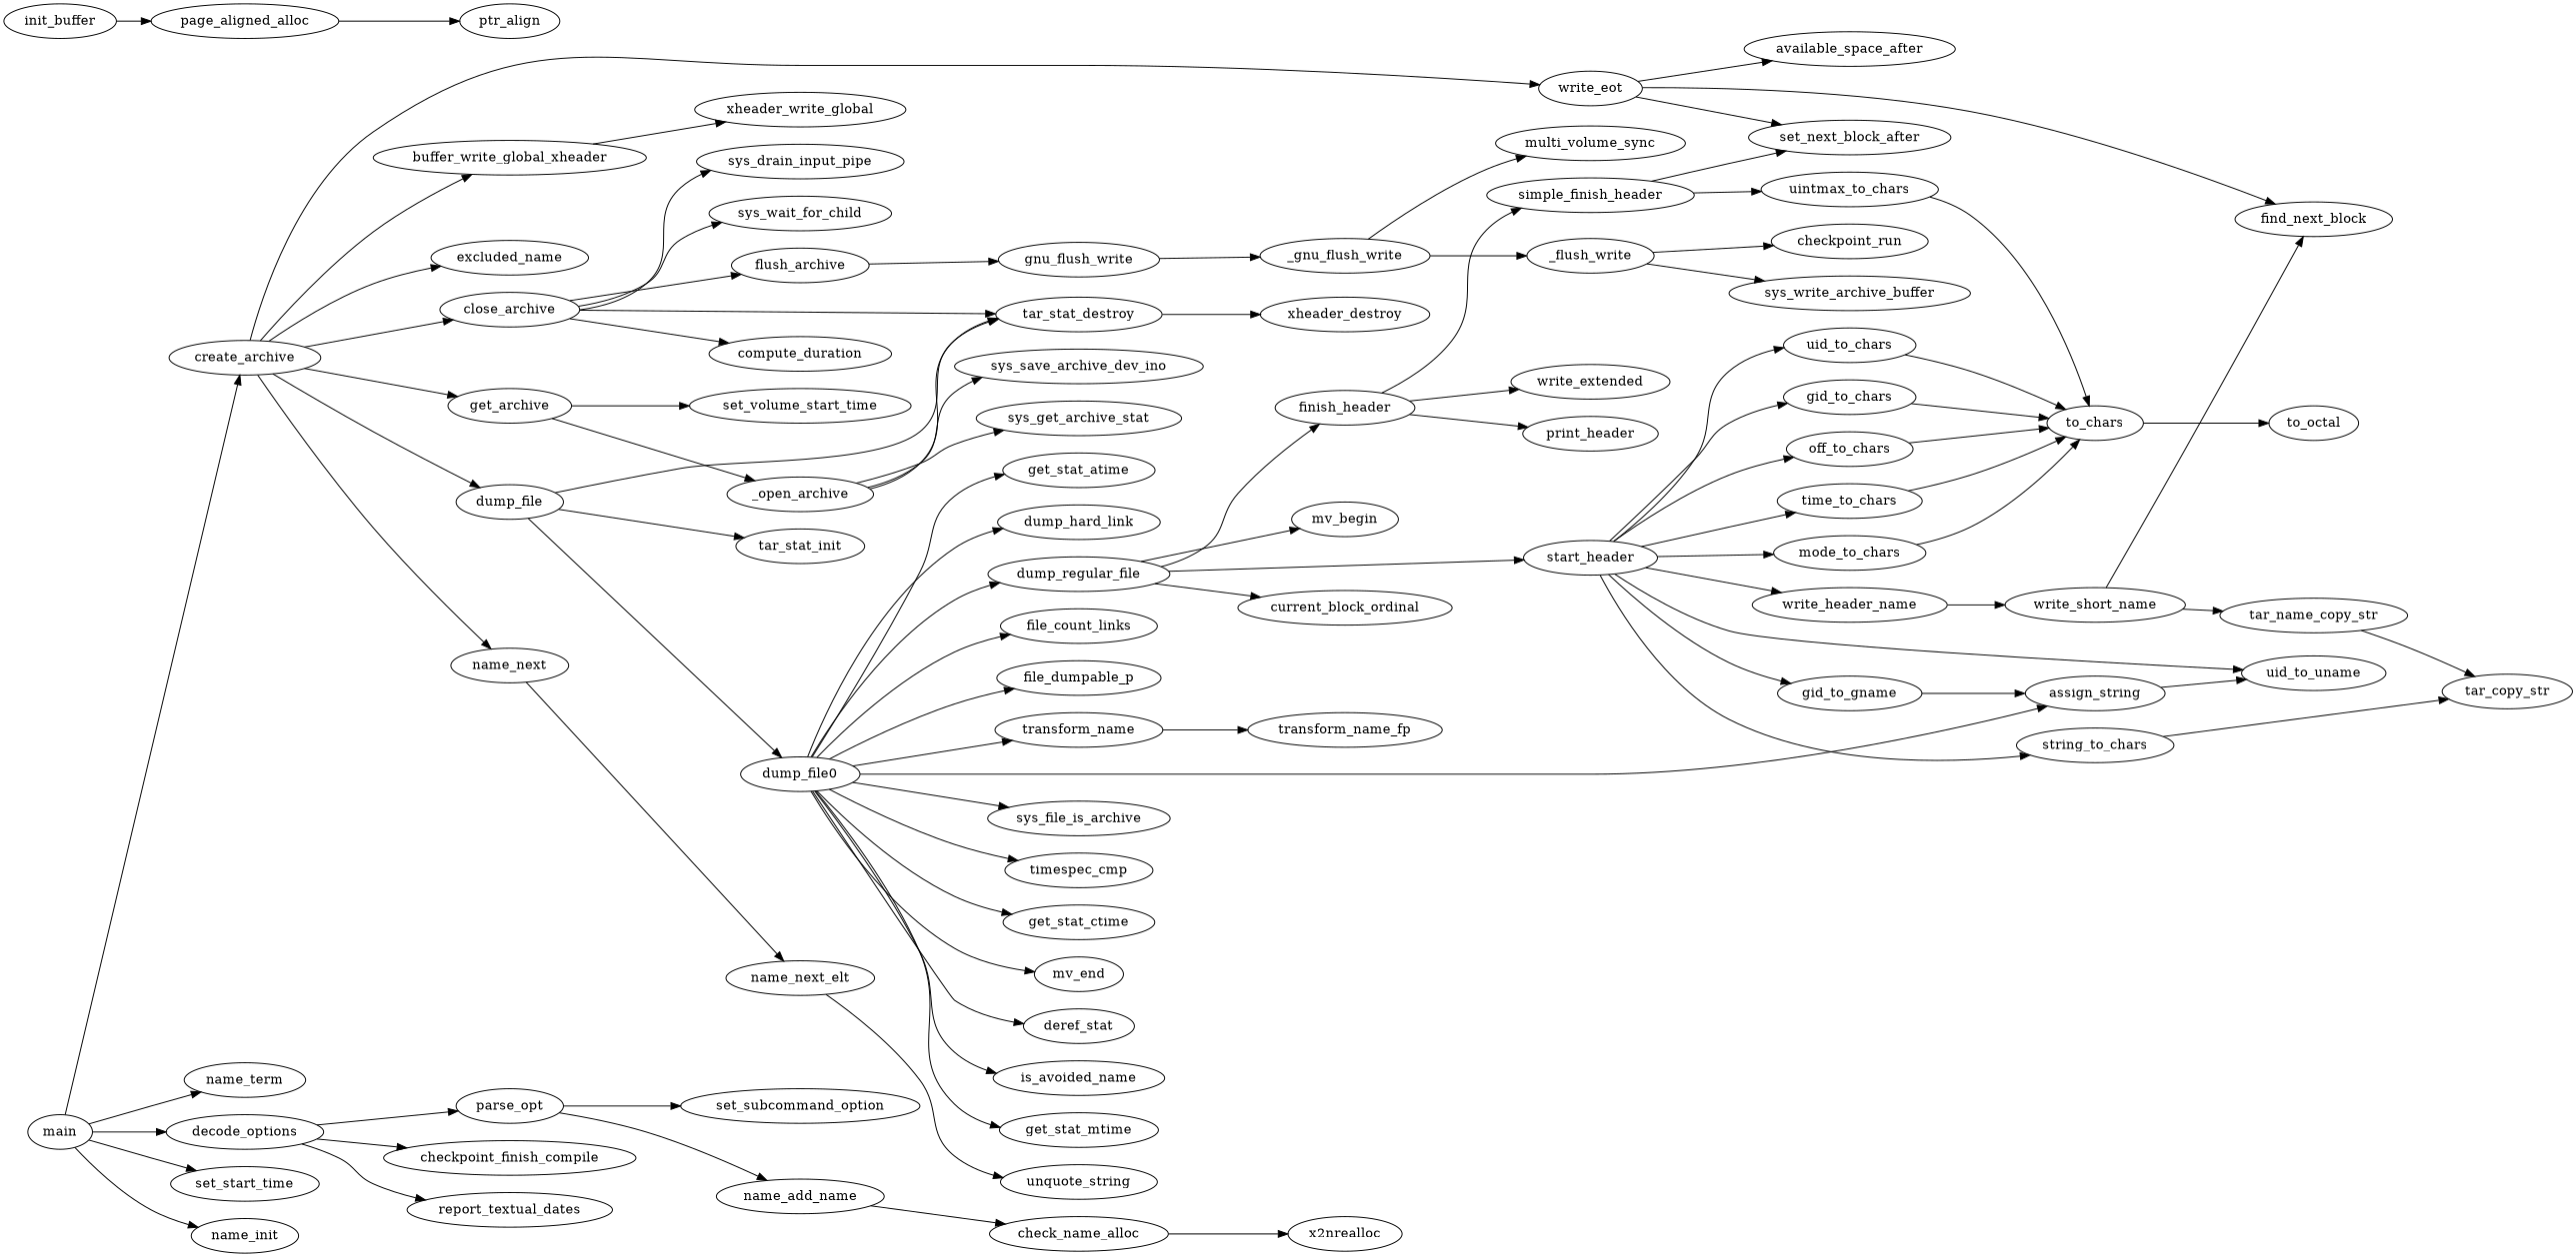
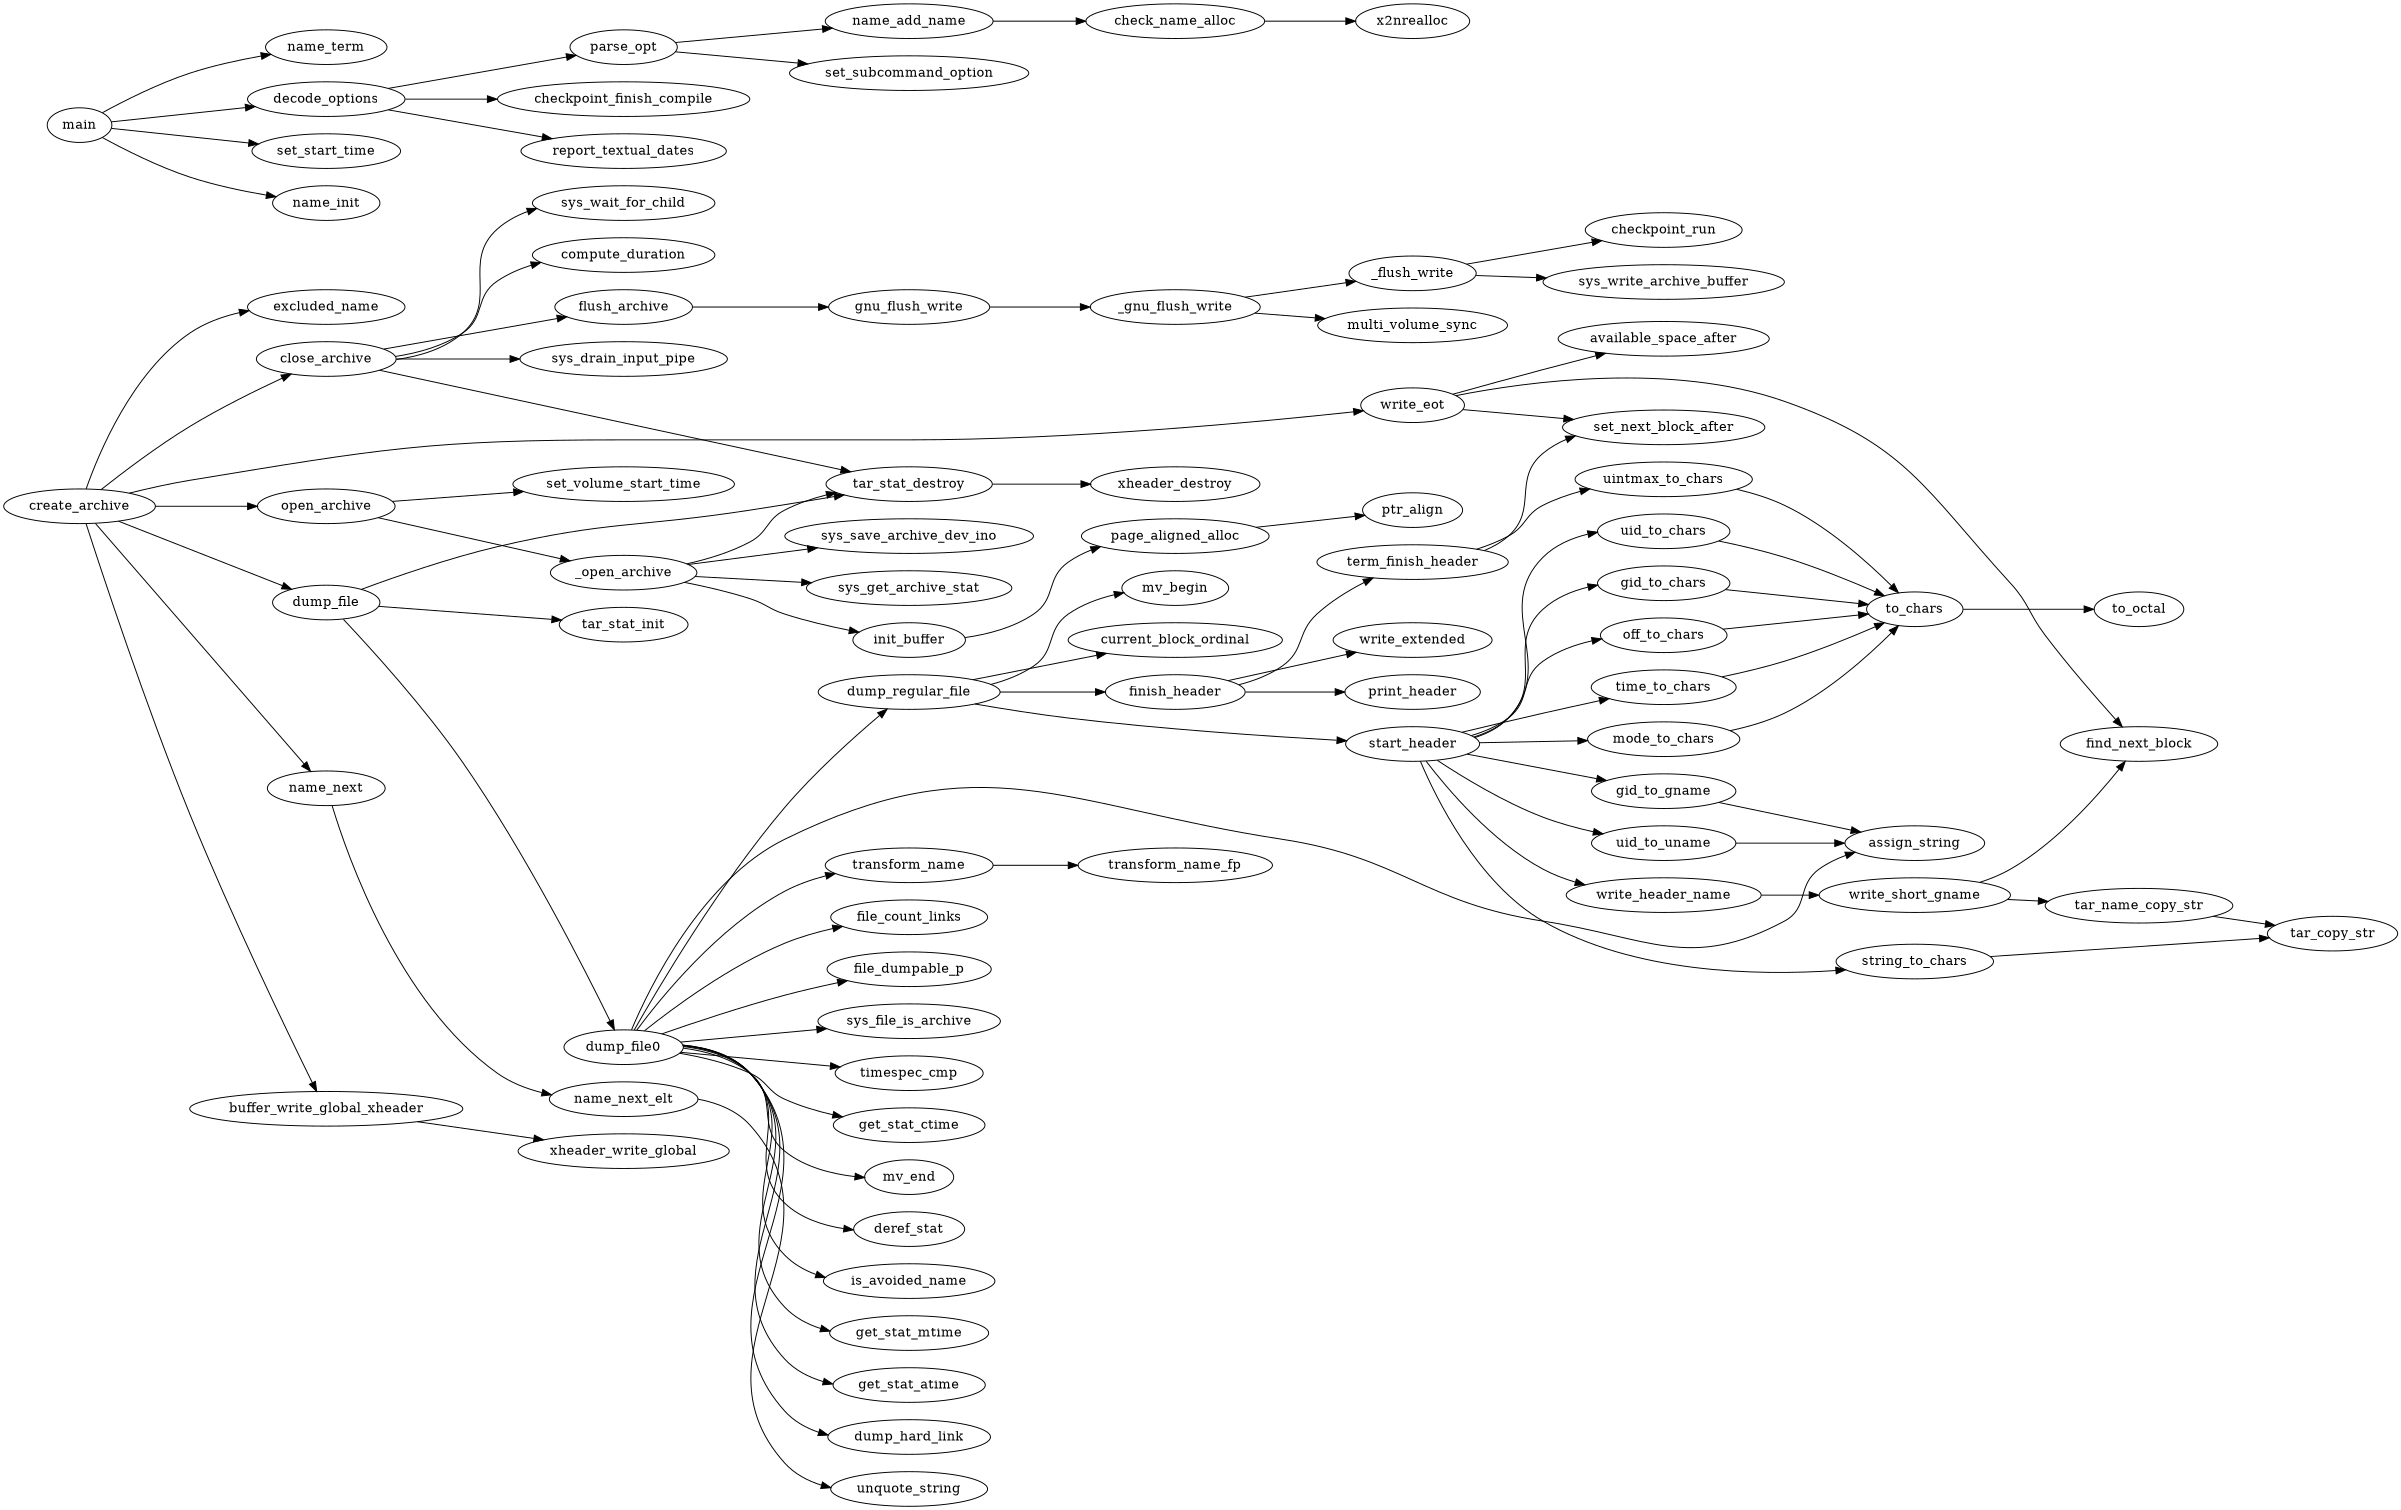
  strict digraph {
    rankdir=LR
    create_archive
    excluded_name
    close_archive
    write_eot
-   open_archive [label=get_archive]
+   open_archive
    name_next
    dump_file
    buffer_write_global_xheader
    tar_stat_destroy
    compute_duration
    sys_drain_input_pipe
    flush_archive
    sys_wait_for_child
    available_space_after
    find_next_block
    set_next_block_after
    set_volume_start_time
    _open_archive
    name_next_elt
    tar_stat_init
    dump_file0
    xheader_write_global
    xheader_destroy
    gnu_flush_write
    init_buffer
    sys_save_archive_dev_ino
    sys_get_archive_stat
    unquote_string
    assign_string
    dump_regular_file
    transform_name
    file_count_links
    file_dumpable_p
    sys_file_is_archive
    timespec_cmp
    get_stat_ctime
    mv_end
    deref_stat
    is_avoided_name
    get_stat_mtime
    get_stat_atime
    dump_hard_link
    uintmax_to_chars
    to_chars
    to_octal
    _gnu_flush_write
    string_to_chars
    tar_copy_str
    start_header
    write_header_name
    off_to_chars
    time_to_chars
    mode_to_chars
    uid_to_chars
    uid_to_uname
    gid_to_chars
    gid_to_gname
-   write_short_name
+   write_short_name [label=write_short_gname]
    tar_name_copy_str
    main
    name_term
    decode_options
    set_start_time
    name_init
    parse_opt
    checkpoint_finish_compile
    report_textual_dates
    name_add_name
    set_subcommand_option
    _flush_write
    multi_volume_sync
    checkpoint_run
    sys_write_archive_buffer
    current_block_ordinal
    finish_header
    mv_begin
    write_extended
    print_header
-   simple_finish_header
+   simple_finish_header [label=term_finish_header]
    page_aligned_alloc
    ptr_align
    check_name_alloc
    x2nrealloc
    transform_name_fp
    create_archive -> excluded_name
    create_archive -> close_archive
    create_archive -> write_eot
    create_archive -> open_archive
    create_archive -> name_next
    create_archive -> dump_file
    create_archive -> buffer_write_global_xheader
    close_archive -> tar_stat_destroy
    close_archive -> compute_duration
    close_archive -> sys_drain_input_pipe
    close_archive -> flush_archive
    close_archive -> sys_wait_for_child
    write_eot -> available_space_after
    write_eot -> find_next_block
    write_eot -> set_next_block_after
    open_archive -> set_volume_start_time
    open_archive -> _open_archive
    name_next -> name_next_elt
    dump_file -> tar_stat_destroy
    dump_file -> tar_stat_init
    dump_file -> dump_file0
    buffer_write_global_xheader -> xheader_write_global
    tar_stat_destroy -> xheader_destroy
    flush_archive -> gnu_flush_write
    _open_archive -> tar_stat_destroy
+   _open_archive -> init_buffer
    _open_archive -> sys_save_archive_dev_ino
    _open_archive -> sys_get_archive_stat
    name_next_elt -> unquote_string
    dump_file0 -> assign_string
    dump_file0 -> dump_regular_file
    dump_file0 -> transform_name
    dump_file0 -> file_count_links
    dump_file0 -> file_dumpable_p
    dump_file0 -> sys_file_is_archive
    dump_file0 -> timespec_cmp
    dump_file0 -> get_stat_ctime
    dump_file0 -> mv_end
    dump_file0 -> deref_stat
    dump_file0 -> is_avoided_name
    dump_file0 -> get_stat_mtime
    dump_file0 -> get_stat_atime
    dump_file0 -> dump_hard_link
    gnu_flush_write -> _gnu_flush_write
    init_buffer -> page_aligned_alloc
    dump_regular_file -> start_header
    dump_regular_file -> current_block_ordinal
    dump_regular_file -> finish_header
    dump_regular_file -> mv_begin
    transform_name -> transform_name_fp
    uintmax_to_chars -> to_chars
    to_chars -> to_octal
    _gnu_flush_write -> _flush_write
    _gnu_flush_write -> multi_volume_sync
    string_to_chars -> tar_copy_str
    start_header -> string_to_chars
    start_header -> write_header_name
    start_header -> off_to_chars
    start_header -> time_to_chars
    start_header -> mode_to_chars
    start_header -> uid_to_chars
    start_header -> uid_to_uname
    start_header -> gid_to_chars
    start_header -> gid_to_gname
    write_header_name -> write_short_name
    off_to_chars -> to_chars
    time_to_chars -> to_chars
    mode_to_chars -> to_chars
    uid_to_chars -> to_chars
-   assign_string -> uid_to_uname
+   uid_to_uname -> assign_string
    gid_to_chars -> to_chars
    gid_to_gname -> assign_string
    write_short_name -> find_next_block
    write_short_name -> tar_name_copy_str
    tar_name_copy_str -> tar_copy_str
-   main -> create_archive
    main -> name_term
    main -> decode_options
    main -> set_start_time
    main -> name_init
    decode_options -> parse_opt
    decode_options -> checkpoint_finish_compile
    decode_options -> report_textual_dates
    parse_opt -> name_add_name
    parse_opt -> set_subcommand_option
    name_add_name -> check_name_alloc
    _flush_write -> checkpoint_run
    _flush_write -> sys_write_archive_buffer
    finish_header -> write_extended
    finish_header -> print_header
    finish_header -> simple_finish_header
    simple_finish_header -> set_next_block_after
    simple_finish_header -> uintmax_to_chars
    page_aligned_alloc -> ptr_align
    check_name_alloc -> x2nrealloc
  }
